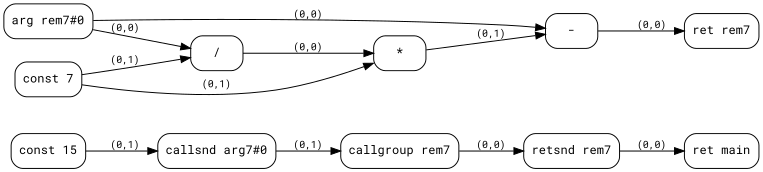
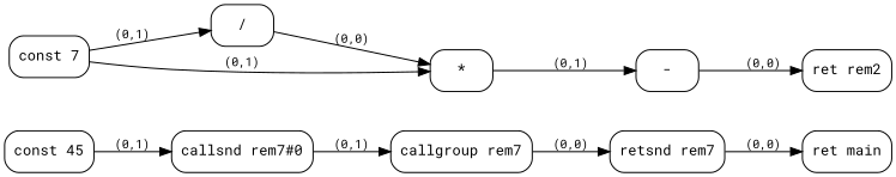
  digraph {
    fontname="Roboto Mono"
    rankdir=LR
    node [fontname="Roboto Mono" fontsize=12 shape=box style=rounded]
    edge [fontname="Roboto Mono" fontsize=10]
-   n1 [label="const 15"]
-   n2 [label="callsnd arg7#0"]
+   n1 [label="const 45"]
+   n2 [label="callsnd rem7#0"]
    n3 [label="callgroup rem7"]
-   n4 [label="arg rem7#0"]
    n5 [label="/"]
    n6 [label="-"]
    n7 [label="*"]
-   n8 [label="ret rem7"]
+   n8 [label="ret rem2"]
    n9 [label="const 7"]
    n10 [label="retsnd rem7"]
    n11 [label="ret main"]
    n1 -> n2 [label="(0,1)"]
    n2 -> n3 [label="(0,1)"]
    n3 -> n10 [label="(0,0)"]
-   n4 -> n5 [label="(0,0)"]
-   n4 -> n6 [label="(0,0)"]
    n5 -> n7 [label="(0,0)"]
    n6 -> n8 [label="(0,0)"]
    n7 -> n6 [label="(0,1)"]
    n9 -> n5 [label="(0,1)"]
    n9 -> n7 [label="(0,1)"]
    n10 -> n11 [label="(0,0)"]
  }
